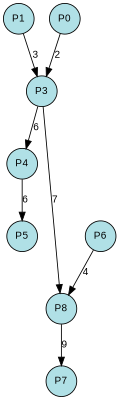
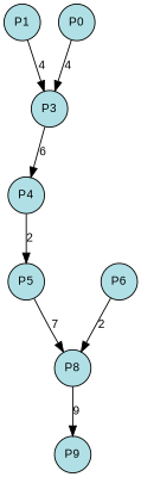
  digraph {
    rankdir=TB
    splines=true
    node [fillcolor=powderblue fixedsize=true fontcolor=black fontname=arial fontsize=12 margin=0 shape=circle style=filled]
    edge [fontcolor=black fontname=arial fontsize=12 margin=0]
    n1 [label=P1 width=0.5]
    n2 [label=P0 width=0.5]
    n3 [label=P3 width=0.5]
    n4 [label=P4 width=0.5]
    n5 [label=P5 width=0.5]
    n6 [label=P6 width=0.5]
    n7 [label=P8 width=0.5]
-   n8 [label=P7 width=0.5]
+   n8 [label=P9 width=0.5]
    subgraph sub_1 {
      rank=same
      n1
      n2
    }
    subgraph sub_2 {
      rank=same
      n3
    }
    subgraph sub_3 {
      rank=same
      n4
    }
    subgraph sub_4 {
      rank=same
      n5
      n6
    }
    subgraph sub_5 {
      rank=same
      n7
    }
    subgraph sub_6 {
      rank=same
      n8
    }
-   n1 -> n3 [label=3]
-   n2 -> n3 [label=2]
+   n1 -> n3 [label=4]
+   n2 -> n3 [label=4]
    n3 -> n4 [label=6]
-   n4 -> n5 [label=6]
-   n3 -> n7 [label=7]
-   n6 -> n7 [label=4]
+   n4 -> n5 [label=2]
+   n5 -> n7 [label=7]
+   n6 -> n7 [label=2]
    n7 -> n8 [label=9]
  }
